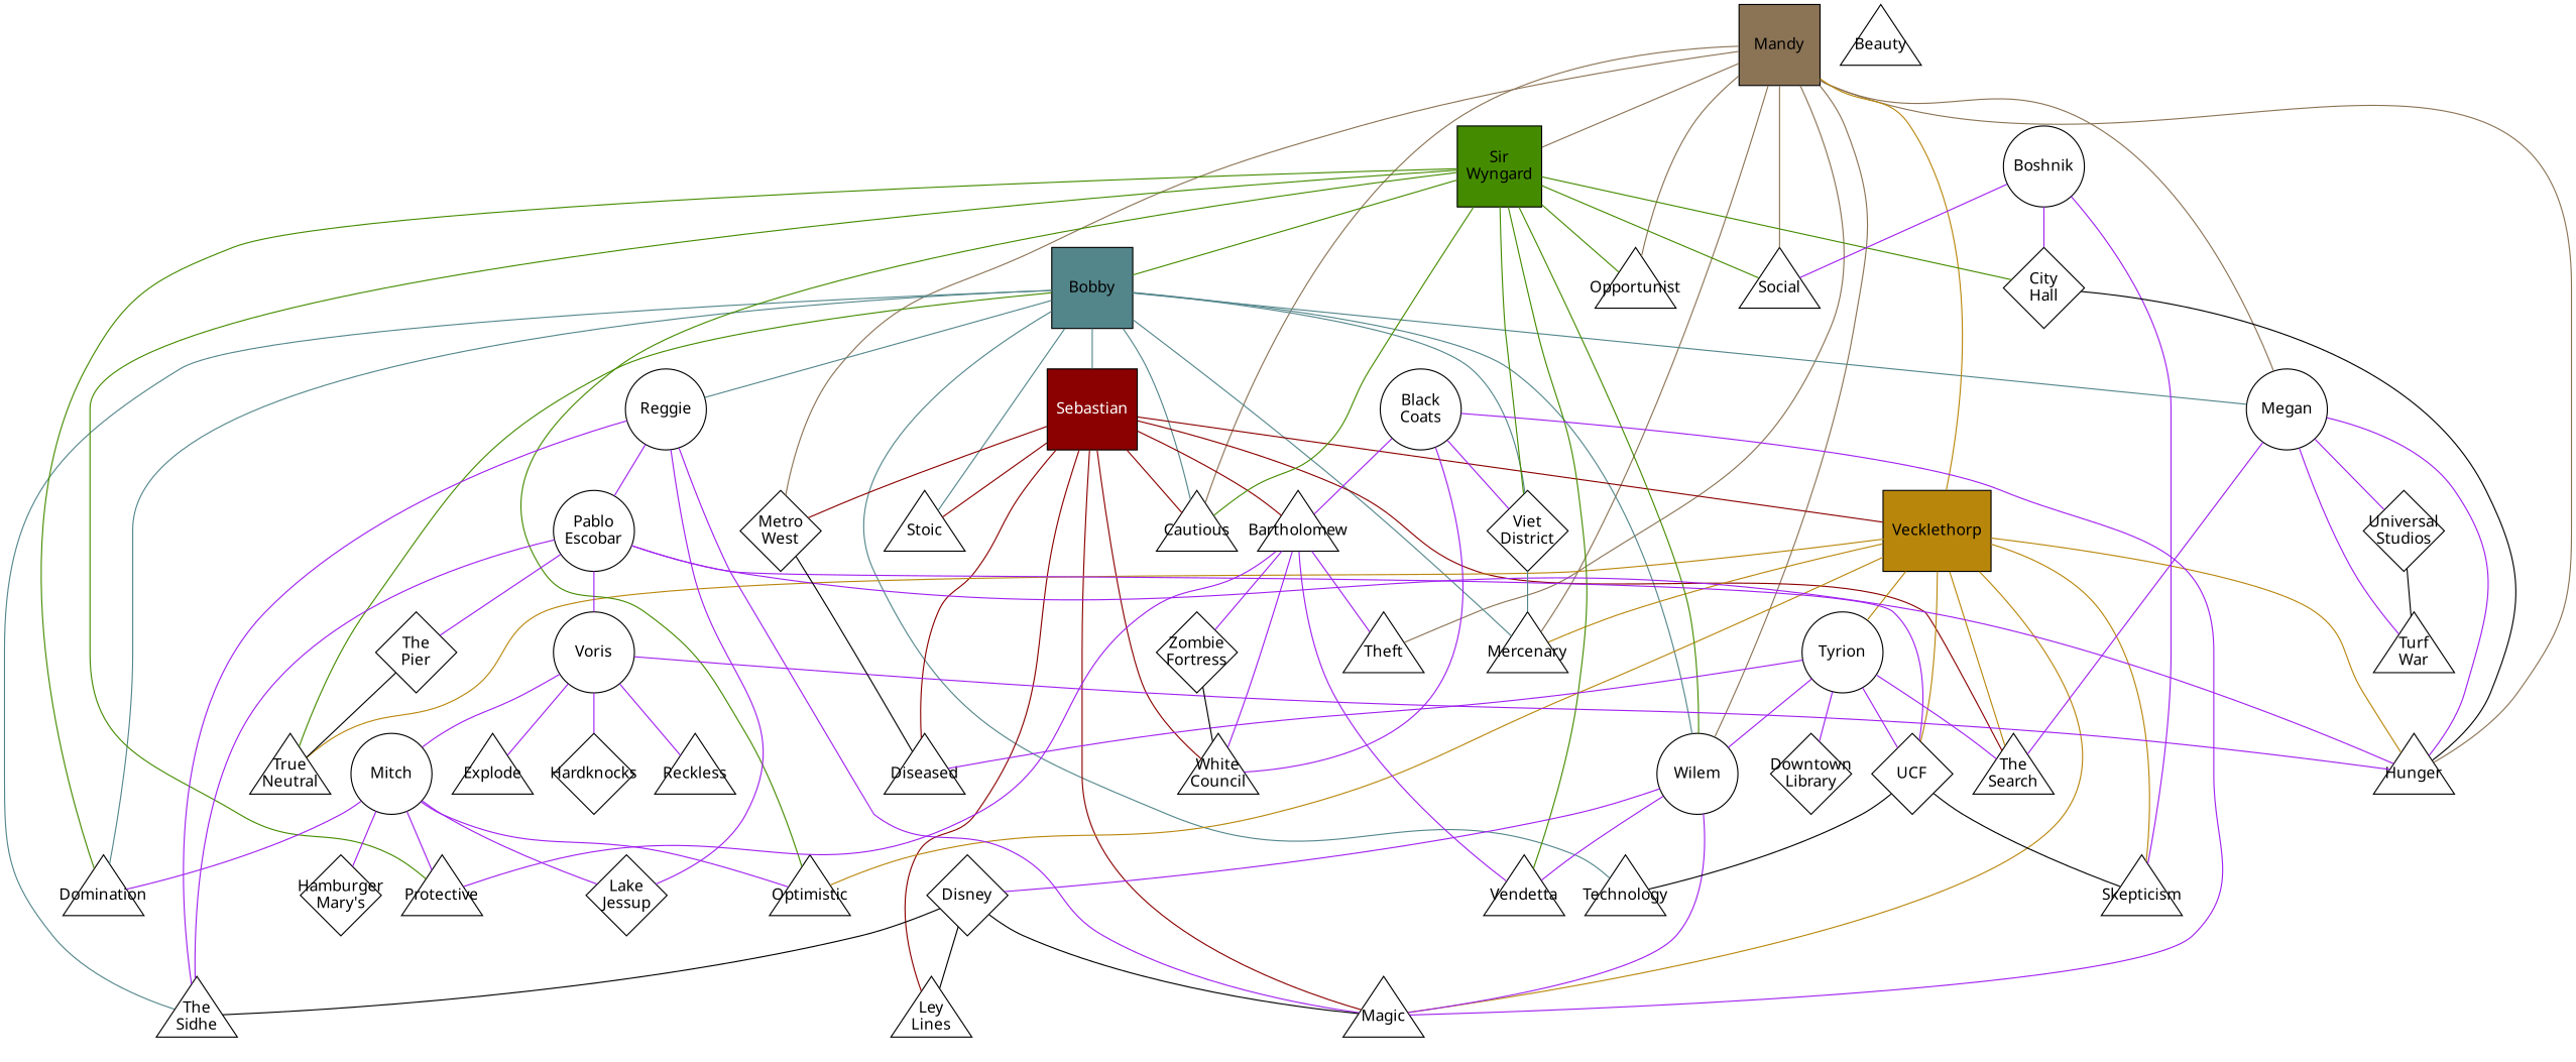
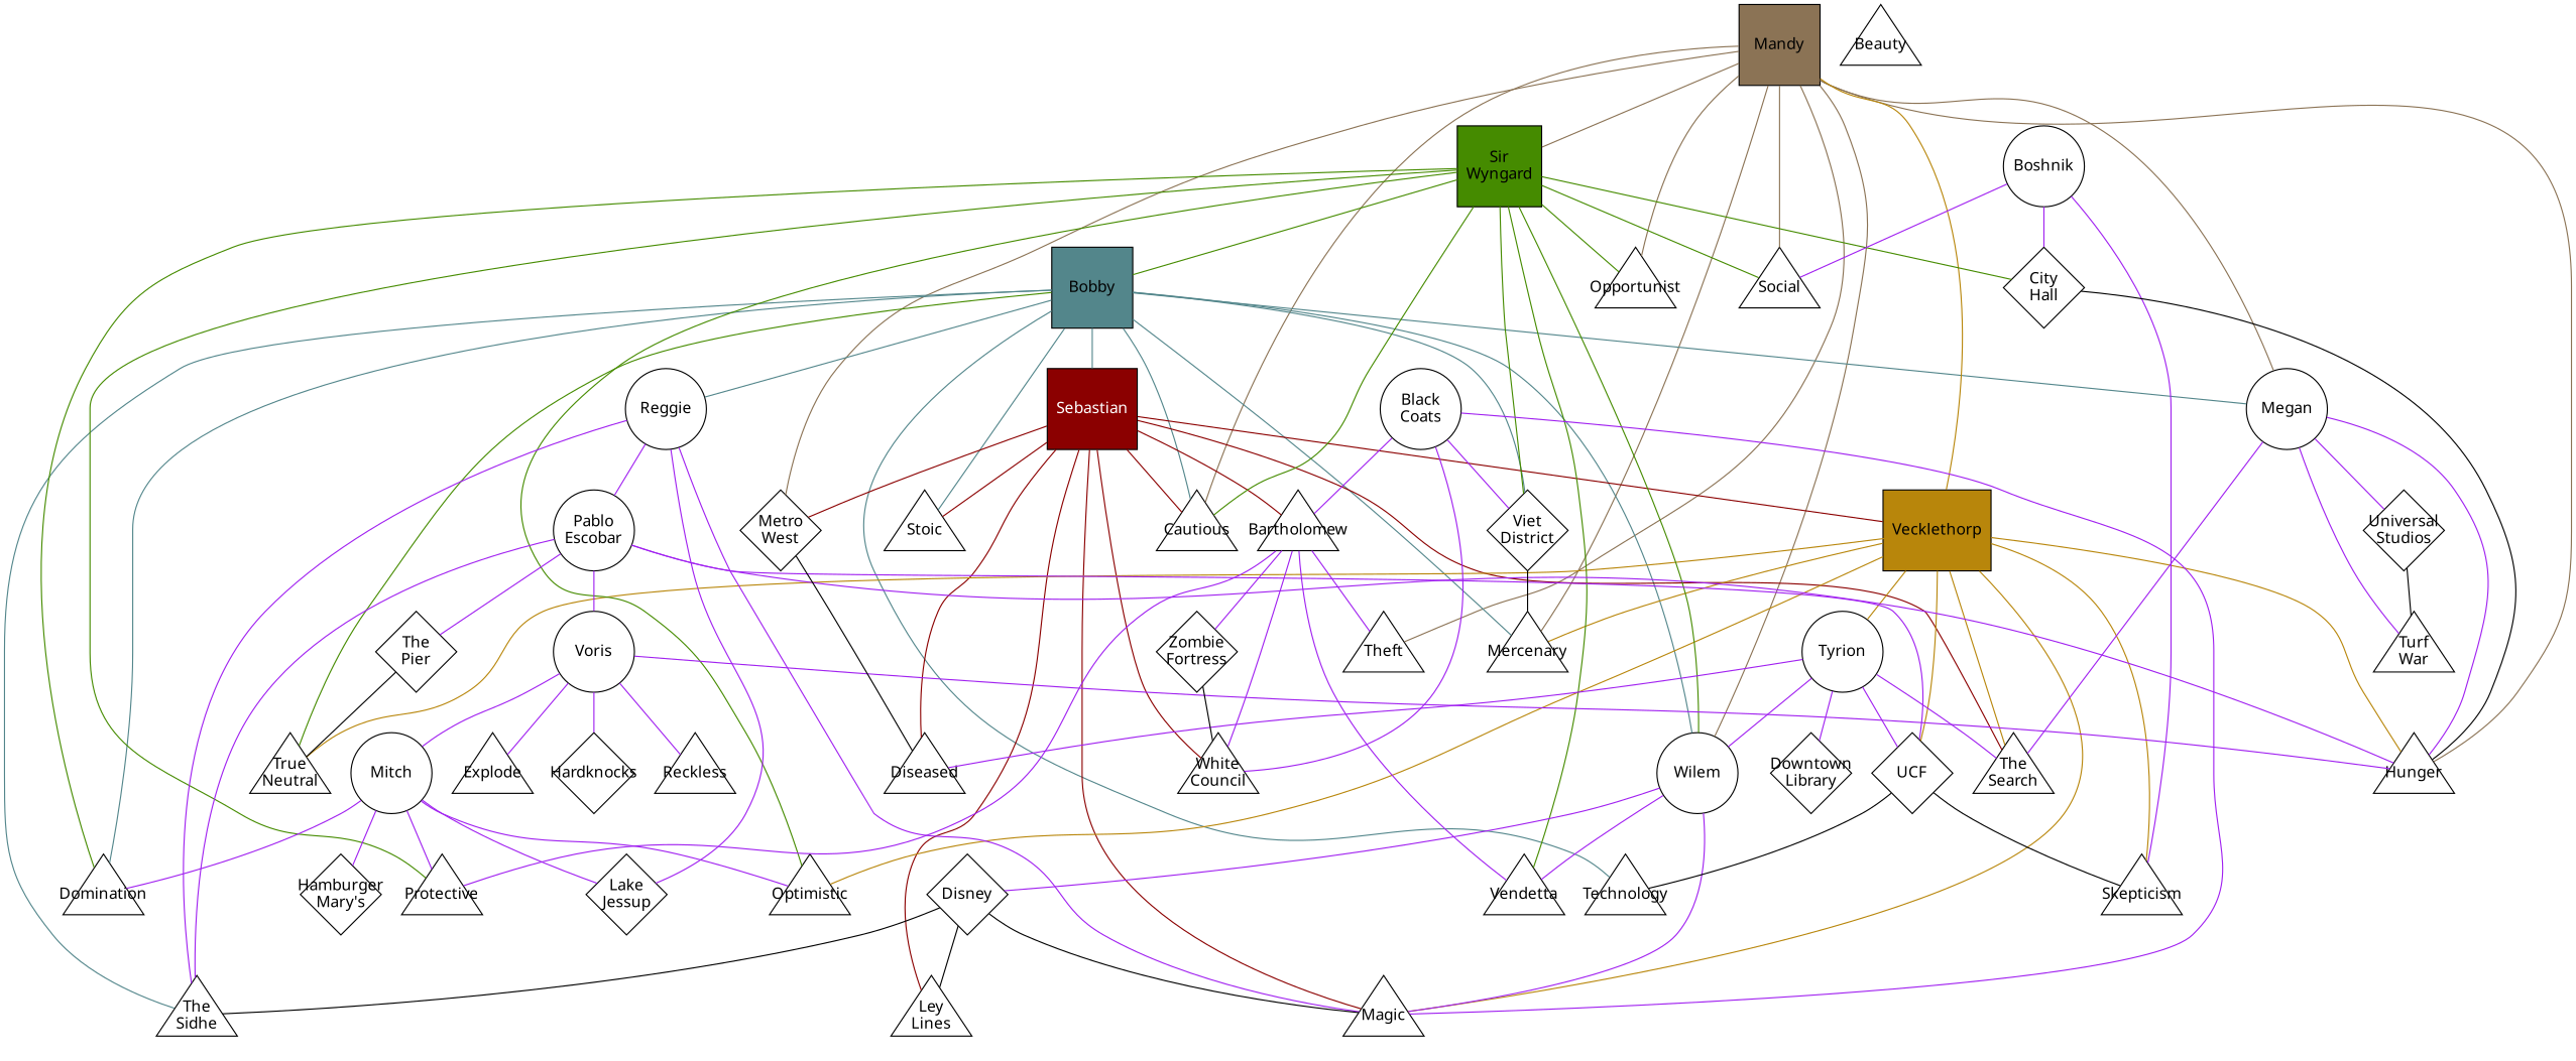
  graph {
    fontname="Noto Sans"
    splines=spline
    node [fixedsize=true fontname="Noto Sans" shape=triangle]
    edge [color=purple fontname="Noto Sans"]
    Mandy [fillcolor=burlywood4 fixedsize=false height=1.0 shape=box style=filled width=1.0]
    Bobby [fillcolor=cadetblue4 fixedsize=false height=1.0 shape=box style=filled width=1.0]
    Sebastian [fillcolor=red4 fixedsize=false fontcolor=white height=1.0 shape=box style=filled width=1.0]
    Vecklethorp [fillcolor=darkgoldenrod fixedsize=false height=1.0 shape=box style=filled width=1.0]
    "Sir\nWyngard" [fillcolor=chartreuse4 fixedsize=false height=1.0 shape=box style=filled width=1.0]
    "The\nSearch" [height=1.0 type=regular width=1.0]
    Domination [height=1.0 type=regular width=1.0]
    Vendetta [height=1.0 type=regular width=1.0]
    Opportunist [height=1.0 type=regular width=1.0]
    Cautious [height=1.0 type=regular width=1.0]
    Social [height=1.0 type=regular width=1.0]
    Protective [height=1.0 type=regular width=1.0]
    Reckless [height=1.0 type=regular width=1.0]
    Stoic [height=1.0 type=regular width=1.0]
    Explode [height=1.0 type=regular width=1.0]
    Beauty [height=1.0 type=regular width=1.0]
    Theft [height=1.0 type=regular width=1.0]
    Optimistic [height=1.0 type=regular width=1.0]
    "Turf\nWar" [height=1.0 type=regular width=1.0]
    "The\nSidhe" [height=1.0 type=regular width=1.0]
    Technology [height=1.0 type=regular width=1.0]
    Diseased [height=1.0 type=regular width=1.0]
    "Ley\nLines" [height=1.0 type=regular width=1.0]
    Magic [height=1.0 type=regular width=1.0]
    "White\nCouncil" [height=1.0 type=regular width=1.0]
    Skepticism [height=1.0 type=regular width=1.0]
    Hunger [height=1.0 type=regular width=1.0]
    Mercenary [height=1.0 type=regular width=1.0]
    "True\nNeutral" [height=1.0 type=regular width=1.0]
    Tyrion [height=1.0 shape=circle width=1.0]
    Megan [height=1.0 shape=circle width=1.0]
    Wilem [height=1.0 shape=circle width=1.0]
    "Black\nCoats" [height=1.0 shape=circle width=1.0]
    "Pablo\nEscobar" [height=1.0 shape=circle width=1.0]
    Reggie [height=1.0 shape=circle width=1.0]
    Bartholomew [height=1.0 width=1.0]
    Boshnik [height=1.0 shape=circle width=1.0]
    Voris [height=1.0 shape=circle width=1.0]
    Mitch [height=1.0 shape=circle width=1.0]
    UCF [height=1.0 shape=diamond width=1.0]
    "Universal\nStudios" [height=1.0 shape=diamond width=1.0]
    Disney [height=1.0 shape=diamond width=1.0]
    "The\nPier" [height=1.0 shape=diamond width=1.0]
    "Metro\nWest" [height=1.0 shape=diamond width=1.0]
    "Lake\nJessup" [height=1.0 shape=diamond width=1.0]
    "Viet\nDistrict" [height=1.0 shape=diamond width=1.0]
    "Hamburger\nMary's" [height=1.0 shape=diamond width=1.0]
    Hardknocks [height=1.0 shape=diamond width=1.0]
    "City\nHall" [height=1.0 shape=diamond width=1.0]
    "Downtown\nLibrary" [height=1.0 shape=diamond width=1.0]
    "Zombie\nFortress" [height=1.0 shape=diamond width=1.0]
    subgraph sub_1 {
      Mandy
      Bobby
      Sebastian
      Vecklethorp
      "Sir\nWyngard"
    }
    subgraph sub_2 {
      "The\nSearch"
      Domination
      Vendetta
      Opportunist
      Cautious
      Social
      Protective
      Reckless
      Stoic
      Explode
      Beauty
      Theft
      Optimistic
      "Turf\nWar"
      "The\nSidhe"
      Technology
      Diseased
      "Ley\nLines"
      Magic
      "White\nCouncil"
      Skepticism
      Hunger
      Mercenary
      "True\nNeutral"
    }
    subgraph sub_3 {
      Tyrion
      Megan
      Wilem
      "Black\nCoats"
      "Pablo\nEscobar"
      Reggie
      Bartholomew
      Boshnik
      Voris
      Mitch
    }
    subgraph sub_4 {
      UCF
      "Universal\nStudios"
      Disney
      "The\nPier"
      "Metro\nWest"
      "Lake\nJessup"
      "Viet\nDistrict"
      "Hamburger\nMary's"
      Hardknocks
      "City\nHall"
      "Downtown\nLibrary"
      "Zombie\nFortress"
    }
    subgraph sub_5 {
      Mandy
      "Sir\nWyngard"
      Opportunist
      Cautious
      Social
      Theft
      Hunger
      Mercenary
      Megan
      Wilem
      "Metro\nWest"
    }
    subgraph sub_6 {
      Bobby
      Sebastian
      Domination
      Cautious
      Stoic
      "The\nSidhe"
      Technology
      Mercenary
      "True\nNeutral"
      Megan
      Wilem
      Reggie
      "Viet\nDistrict"
    }
    subgraph sub_7 {
      Sebastian
      Vecklethorp
      "The\nSearch"
      Cautious
      Stoic
      Diseased
      "Ley\nLines"
      Magic
      "White\nCouncil"
      Bartholomew
      "Metro\nWest"
    }
    subgraph sub_8 {
      Mandy
      Vecklethorp
      "The\nSearch"
      Optimistic
      Magic
      Skepticism
      Hunger
      Mercenary
      "True\nNeutral"
      Tyrion
      UCF
    }
    subgraph sub_9 {
      Bobby
      "Sir\nWyngard"
      Domination
      Vendetta
      Opportunist
      Cautious
      Social
      Protective
      Optimistic
      Wilem
      "Viet\nDistrict"
      "City\nHall"
    }
    subgraph sub_10 {
      "The\nSearch"
      Domination
      Vendetta
      Social
      Protective
      Reckless
      Explode
      Theft
      Optimistic
      "Turf\nWar"
      "The\nSidhe"
      Diseased
      Magic
      "White\nCouncil"
      Skepticism
      Hunger
      Tyrion
      Megan
      Wilem
      "Black\nCoats"
      "Pablo\nEscobar"
      Reggie
      Bartholomew
      Boshnik
      Voris
      Mitch
      UCF
      "Universal\nStudios"
      Disney
      "The\nPier"
      "Lake\nJessup"
      "Viet\nDistrict"
      "Hamburger\nMary's"
      Hardknocks
      "City\nHall"
      "Downtown\nLibrary"
      "Zombie\nFortress"
    }
    subgraph sub_11 {
      "Turf\nWar"
      "The\nSidhe"
      Technology
      Diseased
      "Ley\nLines"
      Magic
      "White\nCouncil"
      Skepticism
      Hunger
      Mercenary
      "True\nNeutral"
      UCF
      "Universal\nStudios"
      Disney
      "The\nPier"
      "Metro\nWest"
      "Viet\nDistrict"
      "City\nHall"
      "Zombie\nFortress"
    }
    Mandy -- "Sir\nWyngard" [color=burlywood4]
    Mandy -- Opportunist [color=burlywood4]
    Mandy -- Cautious [color=burlywood4]
    Mandy -- Social [color=burlywood4]
    Mandy -- Theft [color=burlywood4]
    Mandy -- Hunger [color=burlywood4]
    Mandy -- Mercenary [color=burlywood4]
    Mandy -- Megan [color=burlywood4]
    Mandy -- Wilem [color=burlywood4]
    Mandy -- "Metro\nWest" [color=burlywood4]
    Bobby -- Sebastian [color=cadetblue4]
    Bobby -- Domination [color=cadetblue4]
    Bobby -- Cautious [color=cadetblue4]
    Bobby -- Stoic [color=cadetblue4]
    Bobby -- "The\nSidhe" [color=cadetblue4]
    Bobby -- Technology [color=cadetblue4]
    Bobby -- Mercenary [color=cadetblue4]
    Bobby -- "True\nNeutral" [color=chartreuse4]
    Bobby -- Megan [color=cadetblue4]
    Bobby -- Wilem [color=cadetblue4]
    Bobby -- Reggie [color=cadetblue4]
    Bobby -- "Viet\nDistrict" [color=cadetblue4]
    Sebastian -- Vecklethorp [color=red4]
    Sebastian -- "The\nSearch" [color=red4]
    Sebastian -- Cautious [color=red4]
    Sebastian -- Stoic [color=red4]
    Sebastian -- Diseased [color=red4]
    Sebastian -- "Ley\nLines" [color=red4]
    Sebastian -- Magic [color=red4]
    Sebastian -- "White\nCouncil" [color=red4]
    Sebastian -- Bartholomew [color=red4]
    Sebastian -- "Metro\nWest" [color=red4]
    Vecklethorp -- Mandy [color=darkgoldenrod]
    Vecklethorp -- "The\nSearch" [color=darkgoldenrod]
    Vecklethorp -- Optimistic [color=darkgoldenrod]
    Vecklethorp -- Magic [color=darkgoldenrod]
    Vecklethorp -- Skepticism [color=darkgoldenrod]
    Vecklethorp -- Hunger [color=darkgoldenrod]
    Vecklethorp -- Mercenary [color=darkgoldenrod]
    Vecklethorp -- "True\nNeutral" [color=darkgoldenrod]
    Vecklethorp -- Tyrion [color=darkgoldenrod]
    Vecklethorp -- UCF [color=darkgoldenrod]
    "Sir\nWyngard" -- Bobby [color=chartreuse4]
    "Sir\nWyngard" -- Domination [color=chartreuse4]
    "Sir\nWyngard" -- Vendetta [color=chartreuse4]
    "Sir\nWyngard" -- Opportunist [color=chartreuse4]
    "Sir\nWyngard" -- Cautious [color=chartreuse4]
    "Sir\nWyngard" -- Social [color=chartreuse4]
    "Sir\nWyngard" -- Protective [color=chartreuse4]
    "Sir\nWyngard" -- Optimistic [color=chartreuse4]
    "Sir\nWyngard" -- Wilem [color=chartreuse4]
    "Sir\nWyngard" -- "Viet\nDistrict" [color=chartreuse4]
    "Sir\nWyngard" -- "City\nHall" [color=chartreuse4]
    Tyrion -- "The\nSearch"
    Tyrion -- Diseased
    Tyrion -- Wilem
    Tyrion -- UCF
    Tyrion -- "Downtown\nLibrary"
    Megan -- "The\nSearch"
    Megan -- "Turf\nWar"
    Megan -- Hunger
    Megan -- "Universal\nStudios"
    Wilem -- Vendetta
    Wilem -- Magic
    Wilem -- Disney
    "Black\nCoats" -- Magic
    "Black\nCoats" -- "White\nCouncil"
    "Black\nCoats" -- Bartholomew
    "Black\nCoats" -- "Viet\nDistrict"
    "Pablo\nEscobar" -- "The\nSidhe"
    "Pablo\nEscobar" -- Hunger
    "Pablo\nEscobar" -- Voris
    "Pablo\nEscobar" -- UCF
    "Pablo\nEscobar" -- "The\nPier"
    Reggie -- "The\nSidhe"
    Reggie -- Magic
    Reggie -- "Pablo\nEscobar"
    Reggie -- "Lake\nJessup"
    Bartholomew -- Vendetta
    Bartholomew -- Protective
    Bartholomew -- Theft
    Bartholomew -- "White\nCouncil"
    Bartholomew -- "Zombie\nFortress"
    Boshnik -- Social
    Boshnik -- Skepticism
    Boshnik -- "City\nHall"
    Voris -- Reckless
    Voris -- Explode
    Voris -- Hunger
    Voris -- Mitch
    Voris -- Hardknocks
    Mitch -- Domination
    Mitch -- Protective
    Mitch -- Optimistic
    Mitch -- "Lake\nJessup"
    Mitch -- "Hamburger\nMary's"
    UCF -- Technology [color=""]
    UCF -- Skepticism [color=""]
    "Universal\nStudios" -- "Turf\nWar" [color=""]
    Disney -- "The\nSidhe" [color=""]
    Disney -- "Ley\nLines" [color=""]
    Disney -- Magic [color=""]
    "The\nPier" -- "True\nNeutral" [color=""]
    "Metro\nWest" -- Diseased [color=""]
-   "Viet\nDistrict" -- Mercenary [color=cadetblue4]
+   "Viet\nDistrict" -- Mercenary [color=""]
    "City\nHall" -- Hunger [color=""]
    "Zombie\nFortress" -- "White\nCouncil" [color=""]
  }
